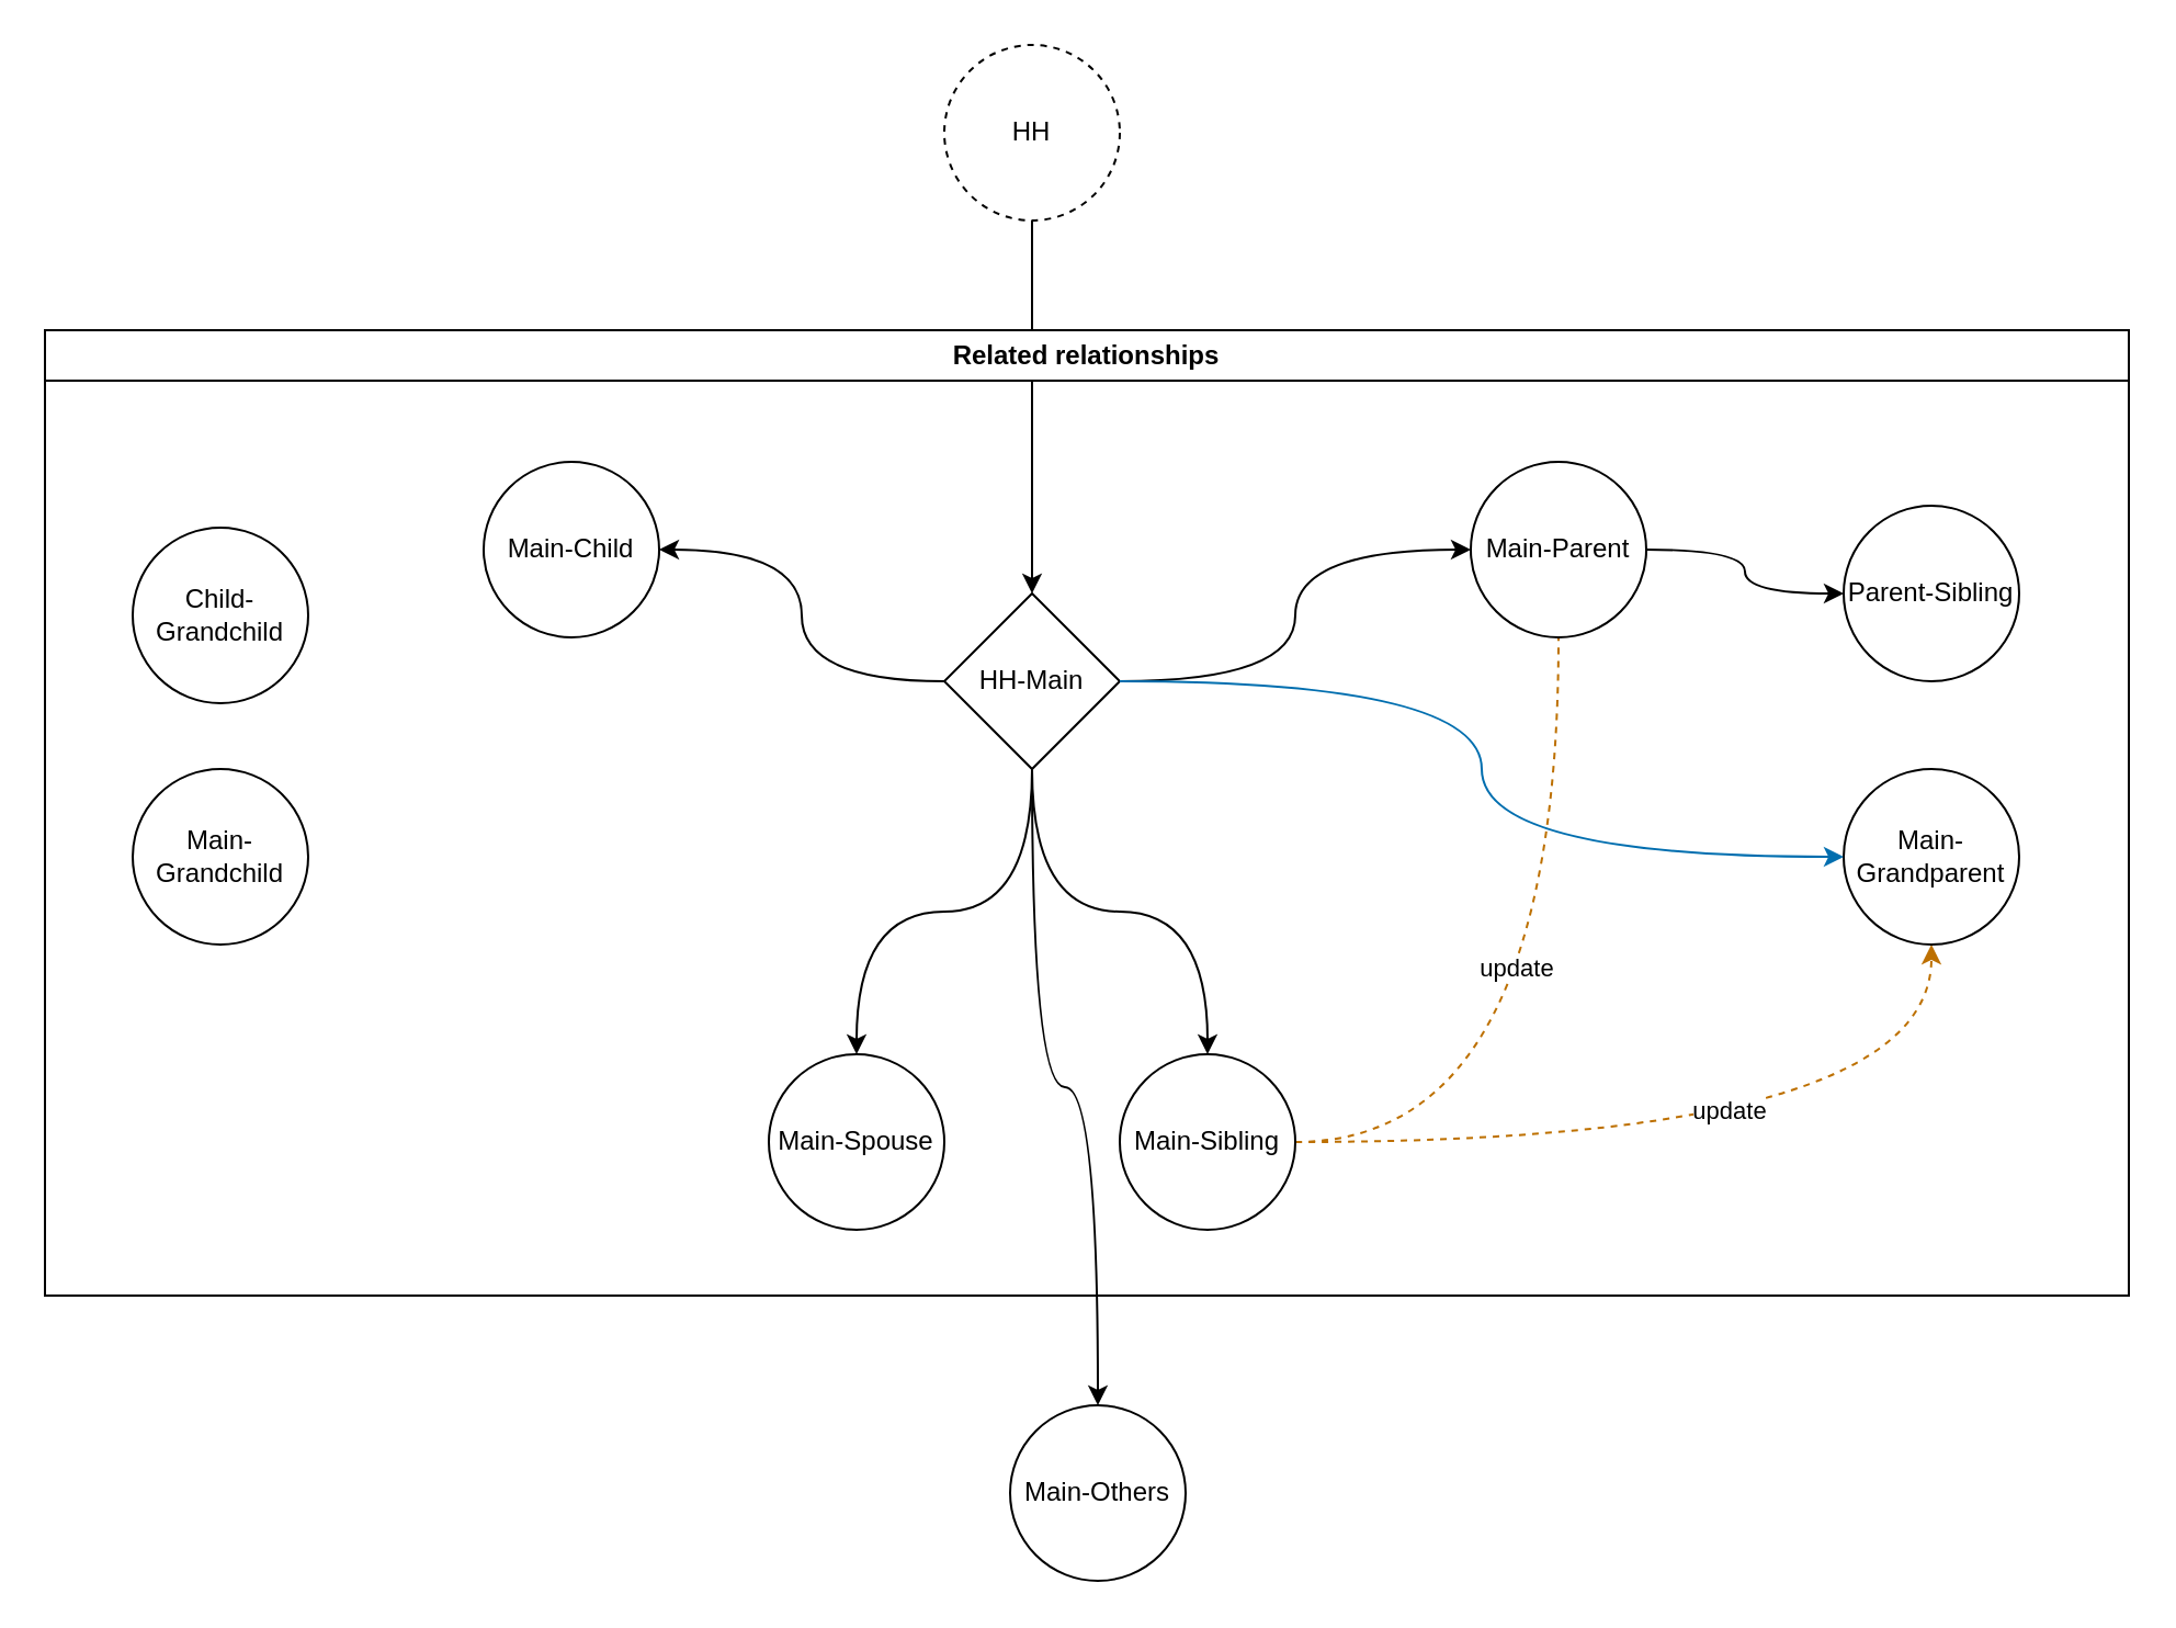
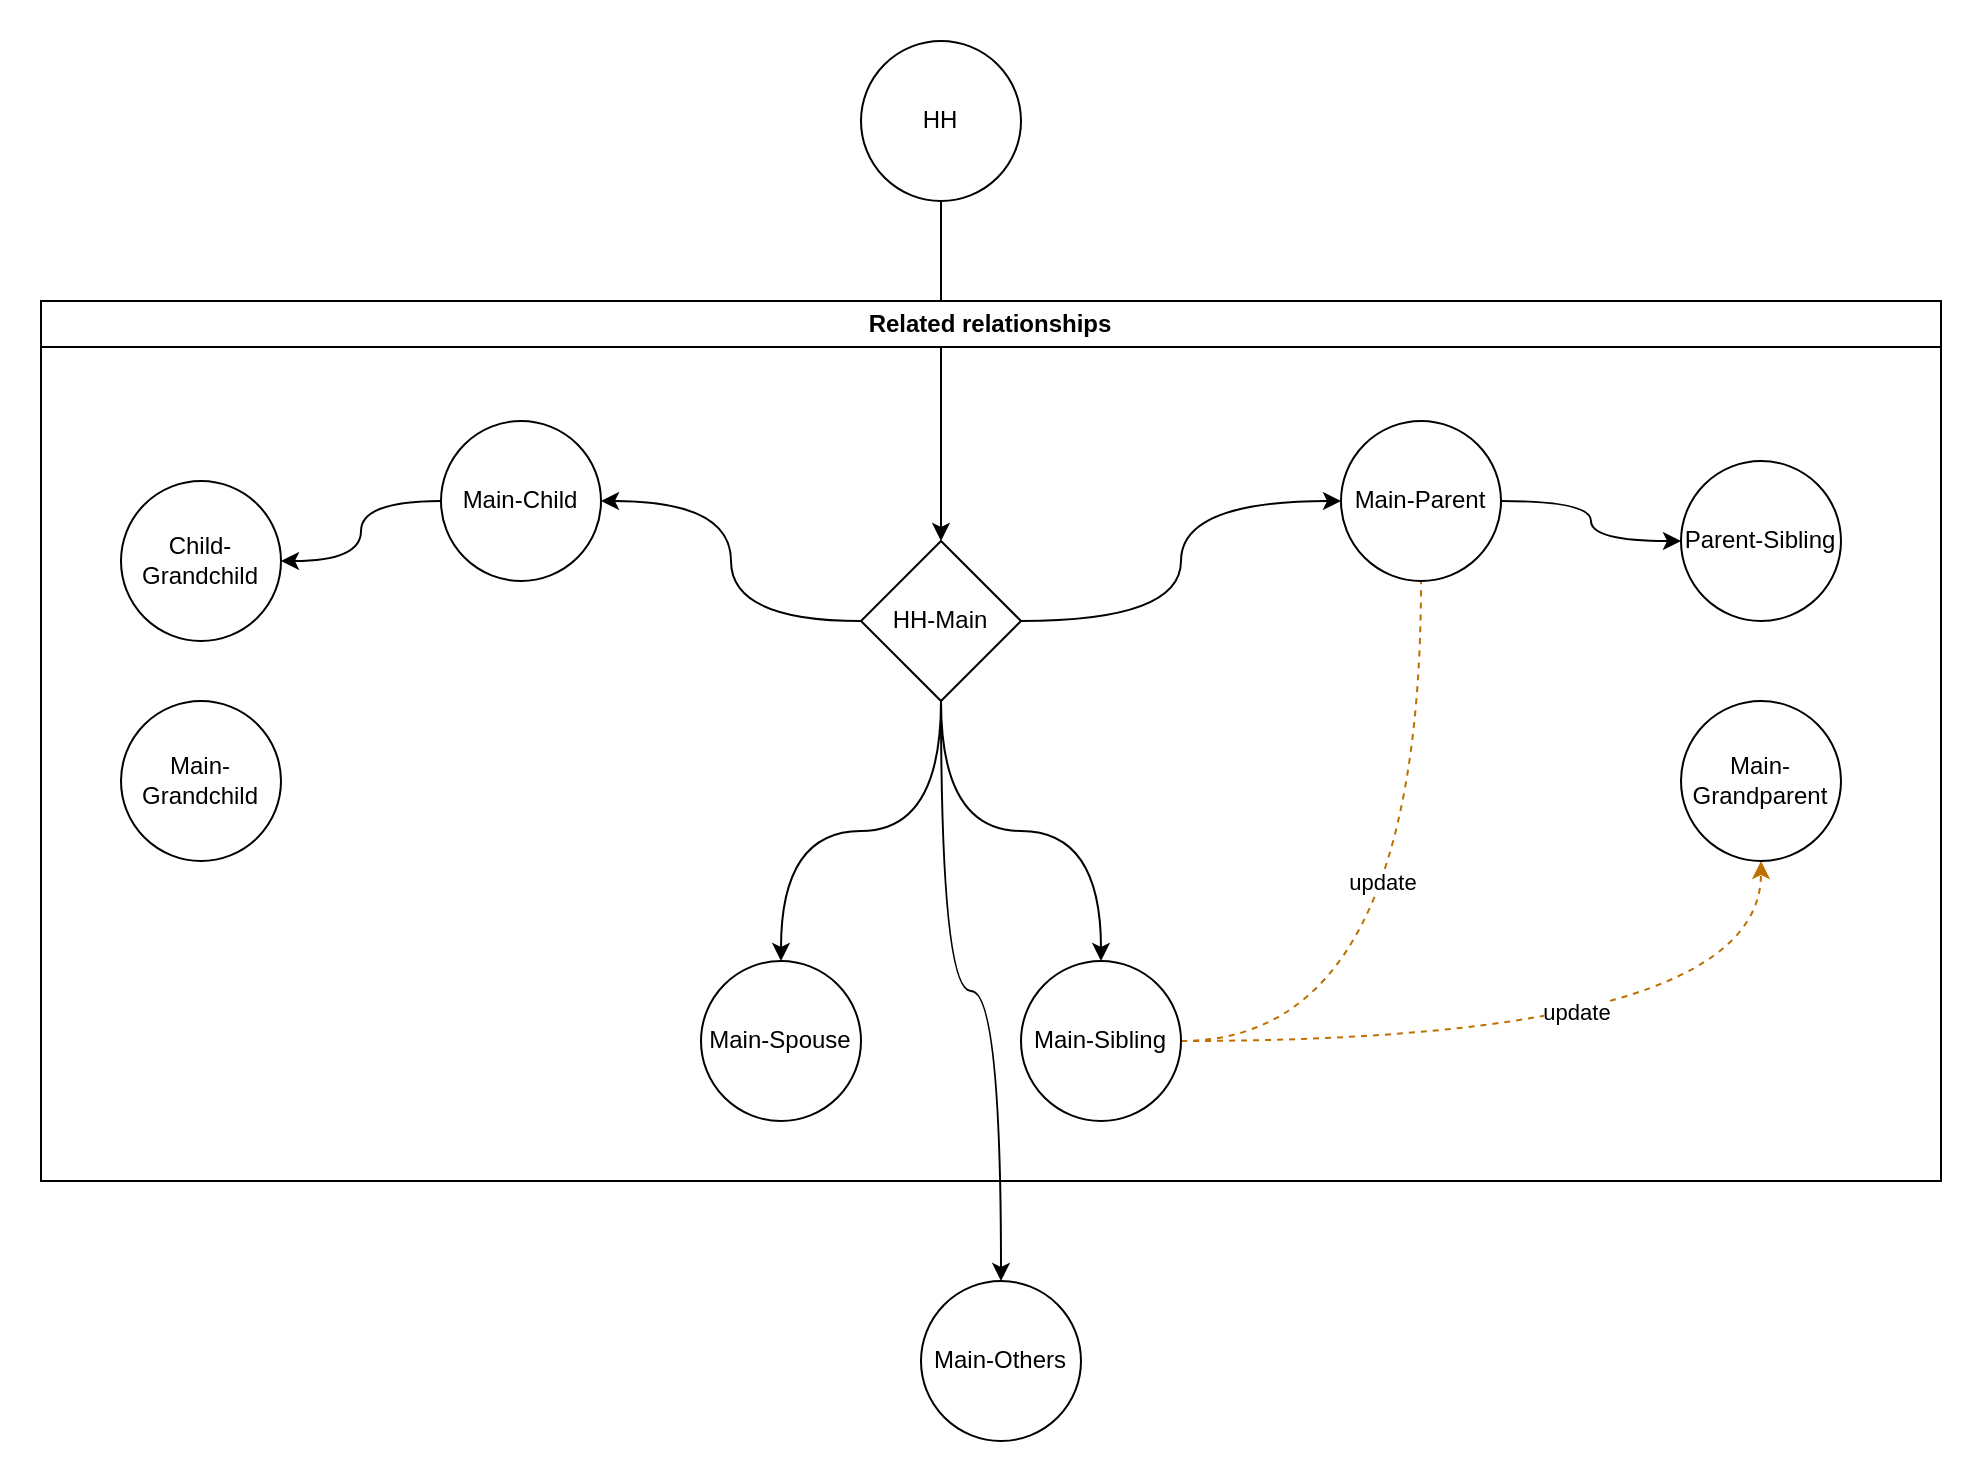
  <mxCell id="0" />
  <mxCell id="1" parent="0" />
  <mxCell id="2" style="edgeStyle=orthogonalEdgeStyle;rounded=0;orthogonalLoop=1;jettySize=auto;html=1;" parent="1" source="3" target="21" edge="1"><mxGeometry relative="1" as="geometry" /></mxCell>
- <mxCell id="3" value="HH" style="ellipse;whiteSpace=wrap;html=1;aspect=fixed;dashed=1;" parent="1" vertex="1"><mxGeometry x="430" y="20" width="80" height="80" as="geometry" /></mxCell>
+ <mxCell id="3" value="HH" style="ellipse;whiteSpace=wrap;html=1;aspect=fixed;" parent="1" vertex="1"><mxGeometry x="430" y="20" width="80" height="80" as="geometry" /></mxCell>
  <mxCell id="4" style="rounded=0;orthogonalLoop=1;jettySize=auto;html=1;entryX=0.5;entryY=0;entryDx=0;entryDy=0;edgeStyle=orthogonalEdgeStyle;curved=1;" parent="1" source="21" target="7" edge="1"><mxGeometry relative="1" as="geometry" /></mxCell>
  <mxCell id="5" style="edgeStyle=orthogonalEdgeStyle;rounded=0;orthogonalLoop=1;jettySize=auto;html=1;entryX=0.5;entryY=0;entryDx=0;entryDy=0;curved=1;" parent="1" source="21" target="17" edge="1"><mxGeometry relative="1" as="geometry" /></mxCell>
  <mxCell id="6" style="edgeStyle=orthogonalEdgeStyle;rounded=0;orthogonalLoop=1;jettySize=auto;html=1;entryX=0.5;entryY=0;entryDx=0;entryDy=0;curved=1;" parent="1" source="21" target="12" edge="1"><mxGeometry relative="1" as="geometry" /></mxCell>
  <mxCell id="7" value="Main-Spouse" style="ellipse;whiteSpace=wrap;html=1;aspect=fixed;" parent="1" vertex="1"><mxGeometry x="350" y="480" width="80" height="80" as="geometry" /></mxCell>
  <mxCell id="8" style="edgeStyle=orthogonalEdgeStyle;rounded=0;orthogonalLoop=1;jettySize=auto;html=1;entryX=0.5;entryY=1;entryDx=0;entryDy=0;curved=1;fillColor=#f0a30a;strokeColor=#BD7000;dashed=1;endArrow=none;" edge="1" parent="1" source="12" target="24"><mxGeometry relative="1" as="geometry" /></mxCell>
  <mxCell id="9" value="update" style="edgeLabel;html=1;align=center;verticalAlign=middle;resizable=0;points=[];" vertex="1" connectable="0" parent="8"><mxGeometry x="0.143" y="20" relative="1" as="geometry"><mxPoint as="offset" /></mxGeometry></mxCell>
  <mxCell id="10" style="edgeStyle=orthogonalEdgeStyle;rounded=0;orthogonalLoop=1;jettySize=auto;html=1;entryX=0.5;entryY=1;entryDx=0;entryDy=0;curved=1;fillColor=#f0a30a;strokeColor=#BD7000;dashed=1;" edge="1" parent="1" source="12" target="16"><mxGeometry relative="1" as="geometry" /></mxCell>
  <mxCell id="11" value="update" style="edgeLabel;html=1;align=center;verticalAlign=middle;resizable=0;points=[];" vertex="1" connectable="0" parent="10"><mxGeometry x="0.037" y="15" relative="1" as="geometry"><mxPoint as="offset" /></mxGeometry></mxCell>
  <mxCell id="12" value="Main-Sibling" style="ellipse;whiteSpace=wrap;html=1;aspect=fixed;" parent="1" vertex="1"><mxGeometry x="510" y="480" width="80" height="80" as="geometry" /></mxCell>
+ <mxCell id="13" style="edgeStyle=orthogonalEdgeStyle;rounded=0;orthogonalLoop=1;jettySize=auto;html=1;curved=1;exitX=0;exitY=0.5;exitDx=0;exitDy=0;" parent="1" source="22" target="18" edge="1"><mxGeometry relative="1" as="geometry" /></mxCell>
  <mxCell id="14" value="Main-Grandchild" style="ellipse;whiteSpace=wrap;html=1;aspect=fixed;" parent="1" vertex="1"><mxGeometry x="60" y="350" width="80" height="80" as="geometry" /></mxCell>
  <mxCell id="15" style="edgeStyle=orthogonalEdgeStyle;rounded=0;orthogonalLoop=1;jettySize=auto;html=1;curved=1;" parent="1" source="24" target="19" edge="1"><mxGeometry relative="1" as="geometry" /></mxCell>
  <mxCell id="16" value="Main-Grandparent" style="ellipse;whiteSpace=wrap;html=1;aspect=fixed;" parent="1" vertex="1"><mxGeometry x="840" y="350" width="80" height="80" as="geometry" /></mxCell>
  <mxCell id="17" value="Main-Others" style="ellipse;whiteSpace=wrap;html=1;aspect=fixed;" parent="1" vertex="1"><mxGeometry x="460" y="640" width="80" height="80" as="geometry" /></mxCell>
  <mxCell id="18" value="Child-Grandchild" style="ellipse;whiteSpace=wrap;html=1;aspect=fixed;" parent="1" vertex="1"><mxGeometry x="60" y="240" width="80" height="80" as="geometry" /></mxCell>
  <mxCell id="19" value="Parent-Sibling" style="ellipse;whiteSpace=wrap;html=1;aspect=fixed;" parent="1" vertex="1"><mxGeometry x="840" y="230" width="80" height="80" as="geometry" /></mxCell>
  <mxCell id="20" value="Related relationships" style="swimlane;whiteSpace=wrap;html=1;" vertex="1" parent="1"><mxGeometry x="20" y="150" width="950" height="440" as="geometry" /></mxCell>
  <mxCell id="21" value="HH-Main" style="rhombus;whiteSpace=wrap;html=1;aspect=fixed;" parent="20" vertex="1"><mxGeometry x="410" y="120" width="80" height="80" as="geometry" /></mxCell>
  <mxCell id="22" value="Main-Child" style="ellipse;whiteSpace=wrap;html=1;aspect=fixed;" parent="20" vertex="1"><mxGeometry x="200" y="60" width="80" height="80" as="geometry" /></mxCell>
  <mxCell id="23" style="edgeStyle=orthogonalEdgeStyle;rounded=0;orthogonalLoop=1;jettySize=auto;html=1;curved=1;" parent="20" source="21" target="22" edge="1"><mxGeometry relative="1" as="geometry" /></mxCell>
  <mxCell id="24" value="Main-Parent" style="ellipse;whiteSpace=wrap;html=1;aspect=fixed;" parent="20" vertex="1"><mxGeometry x="650" y="60" width="80" height="80" as="geometry" /></mxCell>
  <mxCell id="25" style="edgeStyle=orthogonalEdgeStyle;rounded=0;orthogonalLoop=1;jettySize=auto;html=1;curved=1;entryX=0;entryY=0.5;entryDx=0;entryDy=0;" parent="20" source="21" target="24" edge="1"><mxGeometry relative="1" as="geometry" /></mxCell>
- <mxCell id="26" style="edgeStyle=orthogonalEdgeStyle;rounded=0;orthogonalLoop=1;jettySize=auto;html=1;curved=1;fillColor=#1ba1e2;strokeColor=#006EAF;" edge="1" parent="1" source="21" target="16"><mxGeometry relative="1" as="geometry" /></mxCell>
